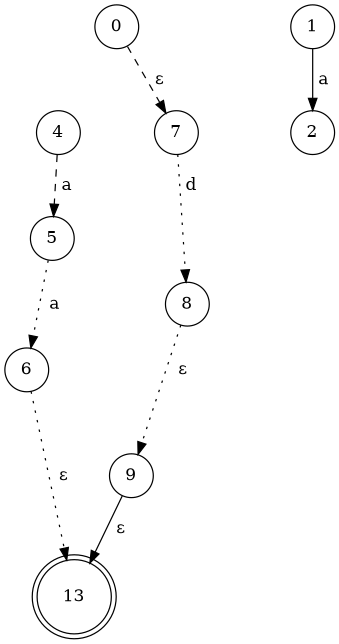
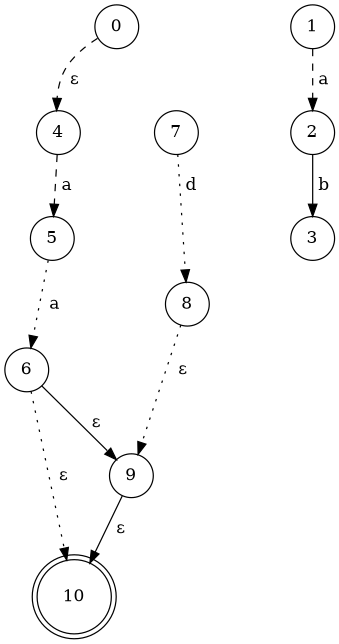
  digraph {
    nodesep=0.8
    rankdir=TB
    ranksep=0.5
    node [shape=circle]
    edge [style=dotted]
    0
    4
    1
    2
    5
-   10 [shape=doublecircle label=13]
+   3
+   10 [shape=doublecircle]
    6
    7
    8
    9
-   0 -> 7 [label=" ε" style=dashed]
+   0 -> 4 [label=" ε" style=dashed]
    4 -> 5 [label=" a" style=dashed]
-   1 -> 2 [label=" a" style=solid]
+   1 -> 2 [label=" a" style=dashed]
+   2 -> 3 [label=" b" style=solid]
    5 -> 6 [label=" a"]
    6 -> 10 [label=" ε"]
+   6 -> 9 [label=" ε" style=solid]
    7 -> 8 [label=" d"]
    8 -> 9 [label=" ε"]
    9 -> 10 [label=" ε" style=solid]
  }
